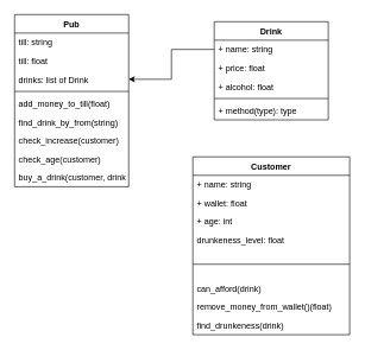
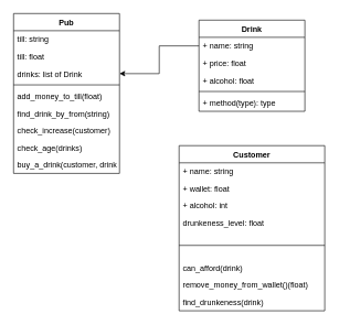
  <mxCell id="0" />
  <mxCell id="1" parent="0" />
  <mxCell id="2" value="Pub" style="swimlane;fontStyle=1;align=center;verticalAlign=top;childLayout=stackLayout;horizontal=1;startSize=26;horizontalStack=0;resizeParent=1;resizeParentMax=0;resizeLast=0;collapsible=1;marginBottom=0;" parent="1" vertex="1"><mxGeometry x="20" y="20" width="160" height="242" as="geometry" /></mxCell>
  <mxCell id="3" value="till: string" style="text;strokeColor=none;fillColor=none;align=left;verticalAlign=top;spacingLeft=4;spacingRight=4;overflow=hidden;rotatable=0;points=[[0,0.5],[1,0.5]];portConstraint=eastwest;" parent="2" vertex="1"><mxGeometry y="26" width="160" height="26" as="geometry" /></mxCell>
  <mxCell id="4" value="till: float" style="text;strokeColor=none;fillColor=none;align=left;verticalAlign=top;spacingLeft=4;spacingRight=4;overflow=hidden;rotatable=0;points=[[0,0.5],[1,0.5]];portConstraint=eastwest;" parent="2" vertex="1"><mxGeometry y="52" width="160" height="26" as="geometry" /></mxCell>
  <mxCell id="5" value="drinks: list of Drink" style="text;strokeColor=none;fillColor=none;align=left;verticalAlign=top;spacingLeft=4;spacingRight=4;overflow=hidden;rotatable=0;points=[[0,0.5],[1,0.5]];portConstraint=eastwest;" parent="2" vertex="1"><mxGeometry y="78" width="160" height="26" as="geometry" /></mxCell>
  <mxCell id="6" value="" style="line;strokeWidth=1;fillColor=none;align=left;verticalAlign=middle;spacingTop=-1;spacingLeft=3;spacingRight=3;rotatable=0;labelPosition=right;points=[];portConstraint=eastwest;" parent="2" vertex="1"><mxGeometry y="104" width="160" height="8" as="geometry" /></mxCell>
  <mxCell id="7" value="add_money_to_till(float)" style="text;strokeColor=none;fillColor=none;align=left;verticalAlign=top;spacingLeft=4;spacingRight=4;overflow=hidden;rotatable=0;points=[[0,0.5],[1,0.5]];portConstraint=eastwest;" parent="2" vertex="1"><mxGeometry y="112" width="160" height="26" as="geometry" /></mxCell>
  <mxCell id="8" value="find_drink_by_from(string)" style="text;strokeColor=none;fillColor=none;align=left;verticalAlign=top;spacingLeft=4;spacingRight=4;overflow=hidden;rotatable=0;points=[[0,0.5],[1,0.5]];portConstraint=eastwest;" parent="2" vertex="1"><mxGeometry y="138" width="160" height="26" as="geometry" /></mxCell>
  <mxCell id="9" value="check_increase(customer)" style="text;strokeColor=none;fillColor=none;align=left;verticalAlign=top;spacingLeft=4;spacingRight=4;overflow=hidden;rotatable=0;points=[[0,0.5],[1,0.5]];portConstraint=eastwest;" vertex="1" parent="2"><mxGeometry y="164" width="160" height="26" as="geometry" /></mxCell>
- <mxCell id="10" value="check_age(customer)" style="text;strokeColor=none;fillColor=none;align=left;verticalAlign=top;spacingLeft=4;spacingRight=4;overflow=hidden;rotatable=0;points=[[0,0.5],[1,0.5]];portConstraint=eastwest;" vertex="1" parent="2"><mxGeometry y="190" width="160" height="26" as="geometry" /></mxCell>
+ <mxCell id="10" value="check_age(drinks)" style="text;strokeColor=none;fillColor=none;align=left;verticalAlign=top;spacingLeft=4;spacingRight=4;overflow=hidden;rotatable=0;points=[[0,0.5],[1,0.5]];portConstraint=eastwest;" vertex="1" parent="2"><mxGeometry y="190" width="160" height="26" as="geometry" /></mxCell>
  <mxCell id="11" value="buy_a_drink(customer, drink)" style="text;strokeColor=none;fillColor=none;align=left;verticalAlign=top;spacingLeft=4;spacingRight=4;overflow=hidden;rotatable=0;points=[[0,0.5],[1,0.5]];portConstraint=eastwest;" parent="2" vertex="1"><mxGeometry y="216" width="160" height="26" as="geometry" /></mxCell>
  <mxCell id="12" value="Drink" style="swimlane;fontStyle=1;align=center;verticalAlign=top;childLayout=stackLayout;horizontal=1;startSize=26;horizontalStack=0;resizeParent=1;resizeParentMax=0;resizeLast=0;collapsible=1;marginBottom=0;" parent="1" vertex="1"><mxGeometry x="300" y="30" width="160" height="138" as="geometry" /></mxCell>
  <mxCell id="13" value="+ name: string" style="text;strokeColor=none;fillColor=none;align=left;verticalAlign=top;spacingLeft=4;spacingRight=4;overflow=hidden;rotatable=0;points=[[0,0.5],[1,0.5]];portConstraint=eastwest;" parent="12" vertex="1"><mxGeometry y="26" width="160" height="26" as="geometry" /></mxCell>
  <mxCell id="14" value="+ price: float" style="text;strokeColor=none;fillColor=none;align=left;verticalAlign=top;spacingLeft=4;spacingRight=4;overflow=hidden;rotatable=0;points=[[0,0.5],[1,0.5]];portConstraint=eastwest;" parent="12" vertex="1"><mxGeometry y="52" width="160" height="26" as="geometry" /></mxCell>
  <mxCell id="15" value="+ alcohol: float" style="text;strokeColor=none;fillColor=none;align=left;verticalAlign=top;spacingLeft=4;spacingRight=4;overflow=hidden;rotatable=0;points=[[0,0.5],[1,0.5]];portConstraint=eastwest;" vertex="1" parent="12"><mxGeometry y="78" width="160" height="26" as="geometry" /></mxCell>
  <mxCell id="16" value="" style="line;strokeWidth=1;fillColor=none;align=left;verticalAlign=middle;spacingTop=-1;spacingLeft=3;spacingRight=3;rotatable=0;labelPosition=right;points=[];portConstraint=eastwest;" parent="12" vertex="1"><mxGeometry y="104" width="160" height="8" as="geometry" /></mxCell>
  <mxCell id="17" value="+ method(type): type" style="text;strokeColor=none;fillColor=none;align=left;verticalAlign=top;spacingLeft=4;spacingRight=4;overflow=hidden;rotatable=0;points=[[0,0.5],[1,0.5]];portConstraint=eastwest;" parent="12" vertex="1"><mxGeometry y="112" width="160" height="26" as="geometry" /></mxCell>
  <mxCell id="18" style="edgeStyle=orthogonalEdgeStyle;rounded=0;orthogonalLoop=1;jettySize=auto;html=1;exitX=0;exitY=0.5;exitDx=0;exitDy=0;" parent="1" source="13" target="5" edge="1"><mxGeometry relative="1" as="geometry" /></mxCell>
  <mxCell id="19" value="Customer" style="swimlane;fontStyle=1;align=center;verticalAlign=top;childLayout=stackLayout;horizontal=1;startSize=26;horizontalStack=0;resizeParent=1;resizeParentMax=0;resizeLast=0;collapsible=1;marginBottom=0;" parent="1" vertex="1"><mxGeometry x="270" y="220" width="220" height="250" as="geometry" /></mxCell>
  <mxCell id="20" value="+ name: string" style="text;strokeColor=none;fillColor=none;align=left;verticalAlign=top;spacingLeft=4;spacingRight=4;overflow=hidden;rotatable=0;points=[[0,0.5],[1,0.5]];portConstraint=eastwest;" parent="19" vertex="1"><mxGeometry y="26" width="220" height="26" as="geometry" /></mxCell>
  <mxCell id="21" value="+ wallet: float" style="text;strokeColor=none;fillColor=none;align=left;verticalAlign=top;spacingLeft=4;spacingRight=4;overflow=hidden;rotatable=0;points=[[0,0.5],[1,0.5]];portConstraint=eastwest;" parent="19" vertex="1"><mxGeometry y="52" width="220" height="26" as="geometry" /></mxCell>
- <mxCell id="22" value="+ age: int" style="text;strokeColor=none;fillColor=none;align=left;verticalAlign=top;spacingLeft=4;spacingRight=4;overflow=hidden;rotatable=0;points=[[0,0.5],[1,0.5]];portConstraint=eastwest;" vertex="1" parent="19"><mxGeometry y="78" width="220" height="26" as="geometry" /></mxCell>
+ <mxCell id="22" value="+ alcohol: int" style="text;strokeColor=none;fillColor=none;align=left;verticalAlign=top;spacingLeft=4;spacingRight=4;overflow=hidden;rotatable=0;points=[[0,0.5],[1,0.5]];portConstraint=eastwest;" vertex="1" parent="19"><mxGeometry y="78" width="220" height="26" as="geometry" /></mxCell>
  <mxCell id="23" value="drunkeness_level: float" style="text;strokeColor=none;fillColor=none;align=left;verticalAlign=top;spacingLeft=4;spacingRight=4;overflow=hidden;rotatable=0;points=[[0,0.5],[1,0.5]];portConstraint=eastwest;" vertex="1" parent="19"><mxGeometry y="104" width="220" height="26" as="geometry" /></mxCell>
  <mxCell id="24" value="" style="line;strokeWidth=1;fillColor=none;align=left;verticalAlign=middle;spacingTop=-1;spacingLeft=3;spacingRight=3;rotatable=0;labelPosition=right;points=[];portConstraint=eastwest;" parent="19" vertex="1"><mxGeometry y="130" width="220" height="42" as="geometry" /></mxCell>
  <mxCell id="25" value="can_afford(drink)" style="text;strokeColor=none;fillColor=none;align=left;verticalAlign=top;spacingLeft=4;spacingRight=4;overflow=hidden;rotatable=0;points=[[0,0.5],[1,0.5]];portConstraint=eastwest;" parent="19" vertex="1"><mxGeometry y="172" width="220" height="26" as="geometry" /></mxCell>
  <mxCell id="26" value="remove_money_from_wallet()(float)" style="text;strokeColor=none;fillColor=none;align=left;verticalAlign=top;spacingLeft=4;spacingRight=4;overflow=hidden;rotatable=0;points=[[0,0.5],[1,0.5]];portConstraint=eastwest;" parent="19" vertex="1"><mxGeometry y="198" width="220" height="26" as="geometry" /></mxCell>
  <mxCell id="27" value="find_drunkeness(drink)" style="text;strokeColor=none;fillColor=none;align=left;verticalAlign=top;spacingLeft=4;spacingRight=4;overflow=hidden;rotatable=0;points=[[0,0.5],[1,0.5]];portConstraint=eastwest;" vertex="1" parent="19"><mxGeometry y="224" width="220" height="26" as="geometry" /></mxCell>
